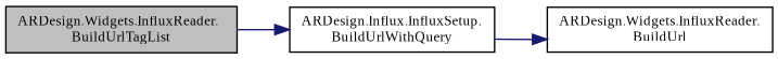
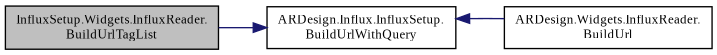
  digraph {
    fontname="Liberation Serif"
    rankdir=LR
    node [color=black fillcolor=white fontname="Liberation Serif" fontsize=10 shape=record style=filled]
    edge [color=midnightblue fontname="Liberation Serif" fontsize=10 labelfontname=Helvetica labelfontsize=10 style=solid]
-   n1 [fillcolor=grey75 fontcolor=black height=0.2 label="ARDesign.Widgets.InfluxReader.\lBuildUrlTagList" width=0.4]
+   n1 [fillcolor=grey75 fontcolor=black height=0.2 label="InfluxSetup.Widgets.InfluxReader.\lBuildUrlTagList" width=0.4]
    n2 [height=0.2 label="ARDesign.Influx.InfluxSetup.\lBuildUrlWithQuery" width=0.4]
    n3 [height=0.2 label="ARDesign.Widgets.InfluxReader.\lBuildUrl" width=0.4]
    n1 -> n2
-   n2 -> n3
+   n3 -> n2
  }
